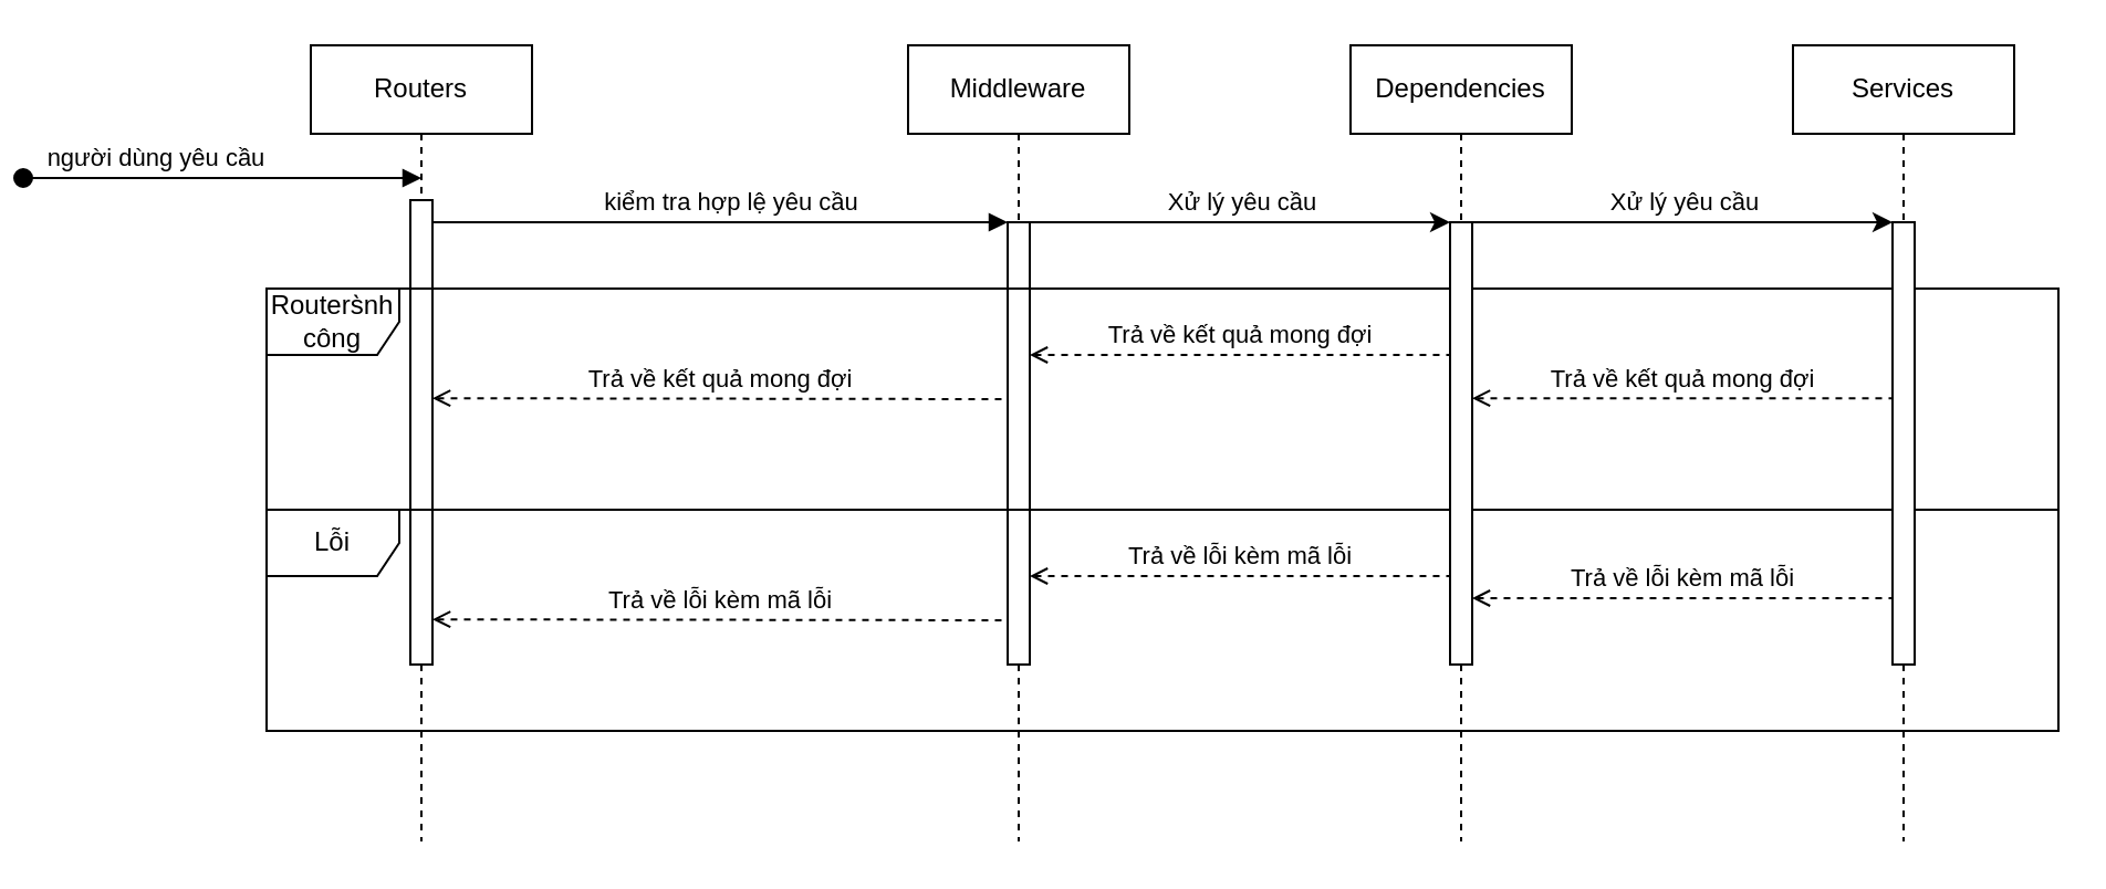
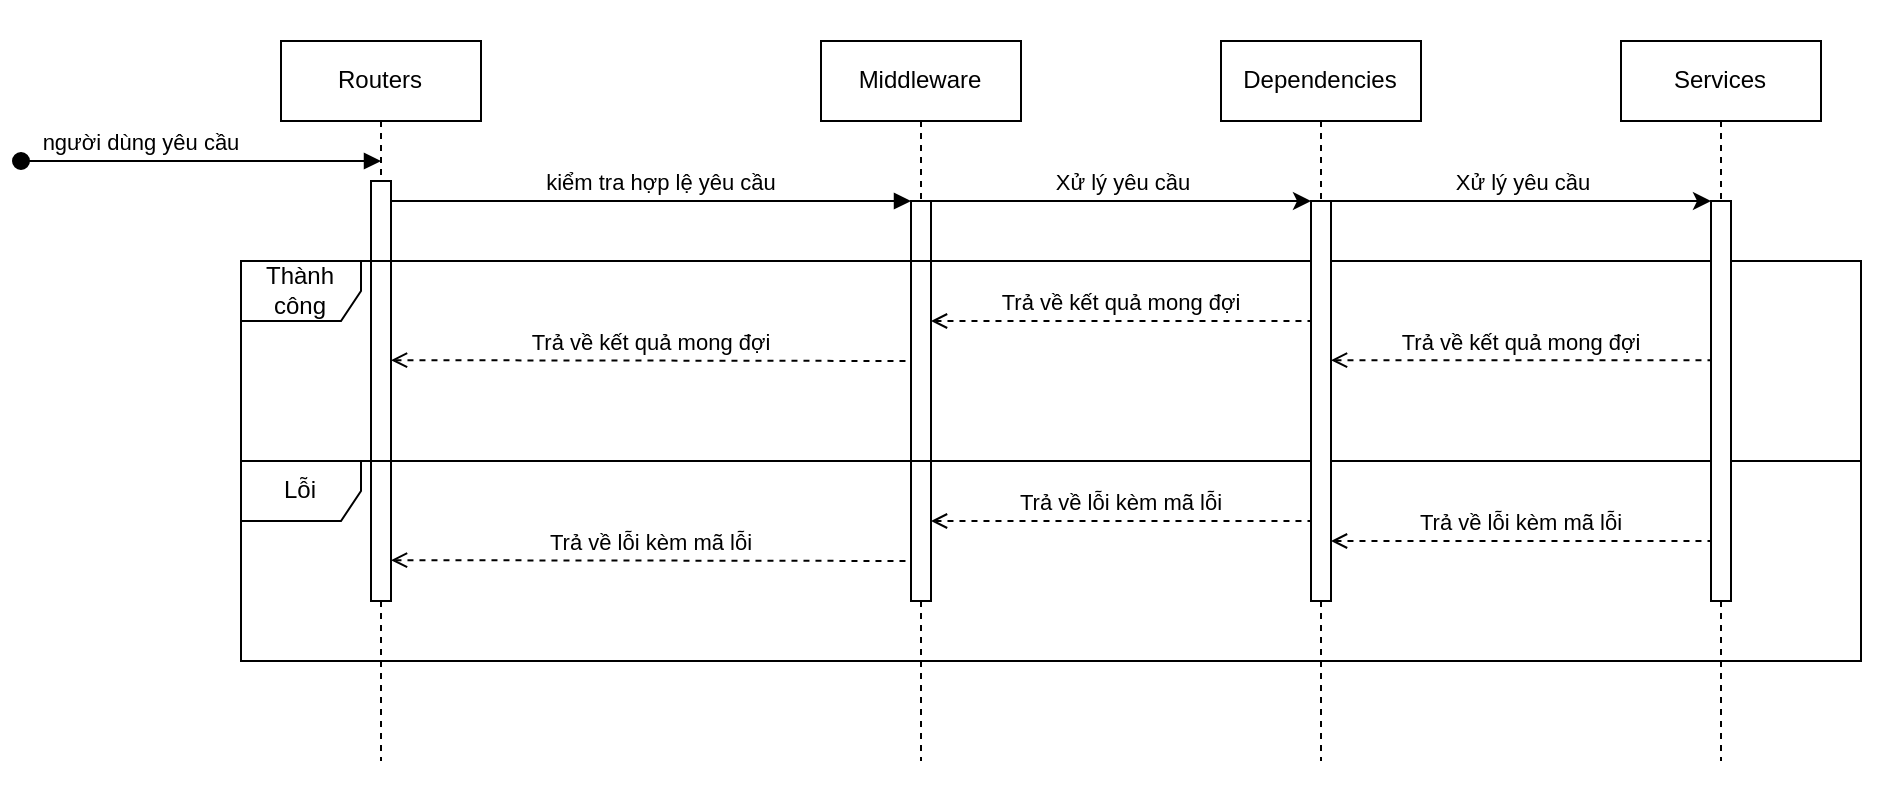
  <mxCell id="0" />
  <mxCell id="1" parent="0" />
  <mxCell id="2" value="Routers" style="shape=umlLifeline;perimeter=lifelinePerimeter;whiteSpace=wrap;html=1;container=0;dropTarget=0;collapsible=0;recursiveResize=0;outlineConnect=0;portConstraint=eastwest;newEdgeStyle={&quot;edgeStyle&quot;:&quot;elbowEdgeStyle&quot;,&quot;elbow&quot;:&quot;vertical&quot;,&quot;curved&quot;:0,&quot;rounded&quot;:0};" parent="1" vertex="1"><mxGeometry x="40" y="20" width="100" height="360" as="geometry" /></mxCell>
  <mxCell id="3" value="" style="html=1;points=[];perimeter=orthogonalPerimeter;outlineConnect=0;targetShapes=umlLifeline;portConstraint=eastwest;newEdgeStyle={&quot;edgeStyle&quot;:&quot;elbowEdgeStyle&quot;,&quot;elbow&quot;:&quot;vertical&quot;,&quot;curved&quot;:0,&quot;rounded&quot;:0};" parent="2" vertex="1"><mxGeometry x="45" y="70" width="10" height="210" as="geometry" /></mxCell>
  <mxCell id="4" value="người dùng yêu cầu" style="html=1;verticalAlign=bottom;startArrow=oval;endArrow=block;startSize=8;edgeStyle=elbowEdgeStyle;elbow=vertical;curved=0;rounded=0;" parent="2" edge="1"><mxGeometry x="-0.333" relative="1" as="geometry"><mxPoint x="-130" y="60" as="sourcePoint" /><mxPoint x="50" y="60" as="targetPoint" /><Array as="points"><mxPoint x="40" y="60" /></Array><mxPoint as="offset" /></mxGeometry></mxCell>
  <mxCell id="5" value="Middleware" style="shape=umlLifeline;perimeter=lifelinePerimeter;whiteSpace=wrap;html=1;container=0;dropTarget=0;collapsible=0;recursiveResize=0;outlineConnect=0;portConstraint=eastwest;newEdgeStyle={&quot;edgeStyle&quot;:&quot;elbowEdgeStyle&quot;,&quot;elbow&quot;:&quot;vertical&quot;,&quot;curved&quot;:0,&quot;rounded&quot;:0};" parent="1" vertex="1"><mxGeometry x="310" y="20" width="100" height="360" as="geometry" /></mxCell>
  <mxCell id="6" value="" style="html=1;points=[];perimeter=orthogonalPerimeter;outlineConnect=0;targetShapes=umlLifeline;portConstraint=eastwest;newEdgeStyle={&quot;edgeStyle&quot;:&quot;elbowEdgeStyle&quot;,&quot;elbow&quot;:&quot;vertical&quot;,&quot;curved&quot;:0,&quot;rounded&quot;:0};" parent="5" vertex="1"><mxGeometry x="45" y="80" width="10" height="200" as="geometry" /></mxCell>
  <mxCell id="7" value="kiểm tra hợp lệ yêu cầu" style="html=1;verticalAlign=bottom;endArrow=block;edgeStyle=elbowEdgeStyle;elbow=vertical;curved=0;rounded=0;" parent="1" source="3" target="6" edge="1"><mxGeometry x="0.038" relative="1" as="geometry"><mxPoint x="65" y="110" as="sourcePoint" /><Array as="points"><mxPoint x="100" y="100" /></Array><mxPoint as="offset" /></mxGeometry></mxCell>
  <mxCell id="8" value="Trả về kết quả mong đợi" style="html=1;verticalAlign=bottom;endArrow=none;dashed=1;endSize=8;edgeStyle=elbowEdgeStyle;elbow=vertical;curved=0;rounded=0;endFill=0;startArrow=open;startFill=0;" parent="1" edge="1"><mxGeometry relative="1" as="geometry"><mxPoint x="355" y="179.583" as="targetPoint" /><Array as="points" /><mxPoint x="95" y="179.583" as="sourcePoint" /></mxGeometry></mxCell>
- <mxCell id="9" value="Routers̀nh công" style="shape=umlFrame;whiteSpace=wrap;html=1;pointerEvents=0;" parent="1" vertex="1"><mxGeometry x="20" y="130" width="810" height="100" as="geometry" /></mxCell>
+ <mxCell id="9" value="Thành công" style="shape=umlFrame;whiteSpace=wrap;html=1;pointerEvents=0;" parent="1" vertex="1"><mxGeometry x="20" y="130" width="810" height="100" as="geometry" /></mxCell>
  <mxCell id="10" value="Lỗi" style="shape=umlFrame;whiteSpace=wrap;html=1;pointerEvents=0;" parent="1" vertex="1"><mxGeometry x="20" y="230" width="810" height="100" as="geometry" /></mxCell>
  <mxCell id="11" value="Trả về lỗi kèm mã lỗi" style="html=1;verticalAlign=bottom;endArrow=none;dashed=1;endSize=8;edgeStyle=elbowEdgeStyle;elbow=vertical;curved=0;rounded=0;endFill=0;startArrow=open;startFill=0;" parent="1" edge="1"><mxGeometry relative="1" as="geometry"><mxPoint x="355" y="279.913" as="targetPoint" /><Array as="points" /><mxPoint x="95" y="279.58" as="sourcePoint" /></mxGeometry></mxCell>
  <mxCell id="12" value="Dependencies" style="shape=umlLifeline;perimeter=lifelinePerimeter;whiteSpace=wrap;html=1;container=0;dropTarget=0;collapsible=0;recursiveResize=0;outlineConnect=0;portConstraint=eastwest;newEdgeStyle={&quot;edgeStyle&quot;:&quot;elbowEdgeStyle&quot;,&quot;elbow&quot;:&quot;vertical&quot;,&quot;curved&quot;:0,&quot;rounded&quot;:0};" parent="1" vertex="1"><mxGeometry x="510" y="20" width="100" height="360" as="geometry" /></mxCell>
  <mxCell id="13" value="" style="html=1;points=[];perimeter=orthogonalPerimeter;outlineConnect=0;targetShapes=umlLifeline;portConstraint=eastwest;newEdgeStyle={&quot;edgeStyle&quot;:&quot;elbowEdgeStyle&quot;,&quot;elbow&quot;:&quot;vertical&quot;,&quot;curved&quot;:0,&quot;rounded&quot;:0};" parent="12" vertex="1"><mxGeometry x="45" y="80" width="10" height="200" as="geometry" /></mxCell>
  <mxCell id="14" value="" style="endArrow=classic;html=1;rounded=0;" parent="1" edge="1"><mxGeometry width="50" height="50" relative="1" as="geometry"><mxPoint x="365" y="100" as="sourcePoint" /><mxPoint x="555" y="100" as="targetPoint" /></mxGeometry></mxCell>
  <mxCell id="15" value="Xử lý yêu cầu" style="edgeLabel;html=1;align=center;verticalAlign=middle;resizable=0;points=[];" parent="14" vertex="1" connectable="0"><mxGeometry x="-0.005" y="2" relative="1" as="geometry"><mxPoint y="-8" as="offset" /></mxGeometry></mxCell>
  <mxCell id="16" value="Trả về kết quả mong đợi" style="html=1;verticalAlign=bottom;endArrow=none;dashed=1;endSize=8;edgeStyle=elbowEdgeStyle;elbow=vertical;curved=0;rounded=0;endFill=0;startArrow=open;startFill=0;" parent="1" source="6" target="13" edge="1"><mxGeometry relative="1" as="geometry"><mxPoint x="630" y="160.207" as="targetPoint" /><Array as="points"><mxPoint x="530" y="160" /></Array><mxPoint x="370" y="160" as="sourcePoint" /></mxGeometry></mxCell>
  <mxCell id="17" value="Trả về lỗi kèm mã lỗi" style="html=1;verticalAlign=bottom;endArrow=none;dashed=1;endSize=8;edgeStyle=elbowEdgeStyle;elbow=vertical;curved=0;rounded=0;endFill=0;startArrow=open;startFill=0;" parent="1" source="6" target="13" edge="1"><mxGeometry relative="1" as="geometry"><mxPoint x="640" y="260" as="targetPoint" /><Array as="points"><mxPoint x="530" y="260" /></Array><mxPoint x="380" y="260" as="sourcePoint" /></mxGeometry></mxCell>
  <mxCell id="18" value="Services" style="shape=umlLifeline;perimeter=lifelinePerimeter;whiteSpace=wrap;html=1;container=0;dropTarget=0;collapsible=0;recursiveResize=0;outlineConnect=0;portConstraint=eastwest;newEdgeStyle={&quot;edgeStyle&quot;:&quot;elbowEdgeStyle&quot;,&quot;elbow&quot;:&quot;vertical&quot;,&quot;curved&quot;:0,&quot;rounded&quot;:0};" parent="1" vertex="1"><mxGeometry x="710" y="20" width="100" height="360" as="geometry" /></mxCell>
  <mxCell id="19" value="" style="html=1;points=[];perimeter=orthogonalPerimeter;outlineConnect=0;targetShapes=umlLifeline;portConstraint=eastwest;newEdgeStyle={&quot;edgeStyle&quot;:&quot;elbowEdgeStyle&quot;,&quot;elbow&quot;:&quot;vertical&quot;,&quot;curved&quot;:0,&quot;rounded&quot;:0};" parent="18" vertex="1"><mxGeometry x="45" y="80" width="10" height="200" as="geometry" /></mxCell>
  <mxCell id="20" value="" style="endArrow=classic;html=1;rounded=0;" parent="1" edge="1"><mxGeometry width="50" height="50" relative="1" as="geometry"><mxPoint x="565" y="100" as="sourcePoint" /><mxPoint x="755" y="100" as="targetPoint" /></mxGeometry></mxCell>
  <mxCell id="21" value="Xử lý yêu cầu" style="edgeLabel;html=1;align=center;verticalAlign=middle;resizable=0;points=[];" parent="20" vertex="1" connectable="0"><mxGeometry x="-0.005" y="2" relative="1" as="geometry"><mxPoint y="-8" as="offset" /></mxGeometry></mxCell>
  <mxCell id="22" value="Trả về kết quả mong đợi" style="html=1;verticalAlign=bottom;endArrow=none;dashed=1;endSize=8;edgeStyle=elbowEdgeStyle;elbow=vertical;curved=0;rounded=0;endFill=0;startArrow=open;startFill=0;" parent="1" source="13" target="19" edge="1"><mxGeometry relative="1" as="geometry"><mxPoint x="750" y="179.58" as="targetPoint" /><Array as="points"><mxPoint x="725" y="179.58" /></Array><mxPoint x="560" y="179.58" as="sourcePoint" /></mxGeometry></mxCell>
  <mxCell id="23" value="Trả về lỗi kèm mã lỗi" style="html=1;verticalAlign=bottom;endArrow=none;dashed=1;endSize=8;edgeStyle=elbowEdgeStyle;elbow=vertical;curved=0;rounded=0;endFill=0;startArrow=open;startFill=0;" parent="1" source="13" target="19" edge="1"><mxGeometry relative="1" as="geometry"><mxPoint x="760" y="270" as="targetPoint" /><Array as="points"><mxPoint x="735" y="270" /></Array><mxPoint x="570" y="270" as="sourcePoint" /></mxGeometry></mxCell>
